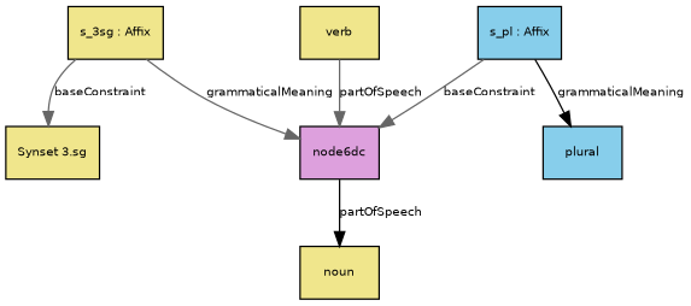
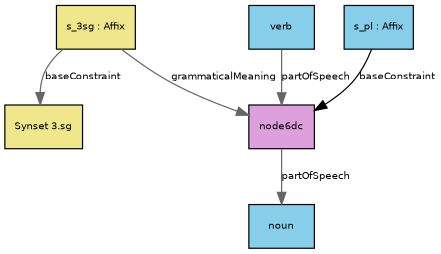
  digraph {
    fontname="Bitstream Vera Sans"
    fontsize=8
    node [fillcolor=khaki fontname="Bitstream Vera Sans" fontsize=8 shape=record style=filled]
    edge [color=gray40 fontname="Bitstream Vera Sans" fontsize=8]
    n1 [label="{Synset 3.sg}"]
    n2 [label="{s_3sg : Affix}"]
    n3 [fillcolor=plum label="{node6dc}"]
-   n4 [label="{noun}"]
-   n5 [label="{verb}"]
-   n6 [fillcolor=skyblue label="{plural}"]
+   n4 [fillcolor=skyblue label="{noun}"]
+   n5 [fillcolor=skyblue label="{verb}"]
    n7 [fillcolor=skyblue label="{s_pl : Affix}"]
    n2 -> n1 [label=baseConstraint]
    n2 -> n3 [label=grammaticalMeaning]
-   n3 -> n4 [color=black label=partOfSpeech]
+   n3 -> n4 [label=partOfSpeech]
    n5 -> n3 [label=partOfSpeech]
-   n7 -> n3 [label=baseConstraint]
-   n7 -> n6 [color=black label=grammaticalMeaning]
+   n7 -> n3 [color=black label=baseConstraint]
  }
